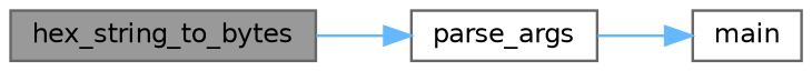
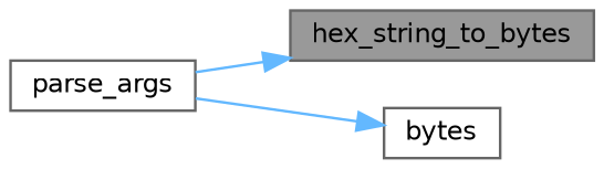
  digraph {
    rankdir=RL
    node [color=grey40 fillcolor=white fontname=Helvetica fontsize=10 shape=box style=filled]
    edge [color=steelblue1 dir=back fontname=Helvetica fontsize=10 labelfontname=Helvetica labelfontsize=10 style=solid]
    n1 [color=gray40 fillcolor=grey60 fontcolor=black height=0.2 label=hex_string_to_bytes width=0.4]
    n2 [height=0.2 label=parse_args width=0.4]
-   n3 [height=0.2 label=main width=0.4]
-   n2 -> n1
+   n3 [height=0.2 label=bytes width=0.4]
+   n1 -> n2
    n3 -> n2
  }
